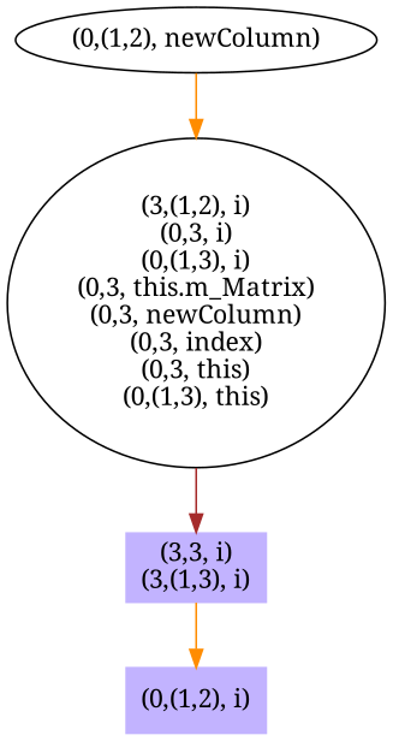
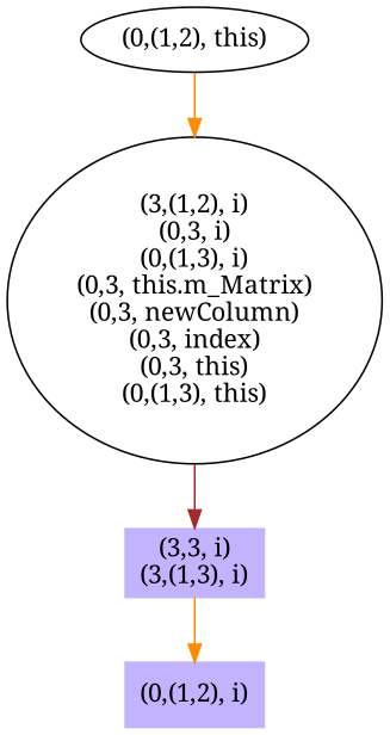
  digraph {
    fontname="Noto Serif"
    node [fontname="Noto Serif"]
    edge [color=darkorange fontname="Noto Serif"]
    n1 [color=".7 .3 1.0" label="(3,3, i)\n(3,(1,3), i)" shape=box style=filled]
    n2 [color=".7 .3 1.0" label="(0,(1,2), i)" shape=box style=filled]
    n3 [label="(3,(1,2), i)\n(0,3, i)\n(0,(1,3), i)\n(0,3, this.m_Matrix)\n(0,3, newColumn)\n(0,3, index)\n(0,3, this)\n(0,(1,3), this)"]
-   n4 [label="(0,(1,2), newColumn)"]
+   n4 [label="(0,(1,2), this)"]
    n1 -> n2
    n3 -> n1 [color=brown]
    n4 -> n3
  }
